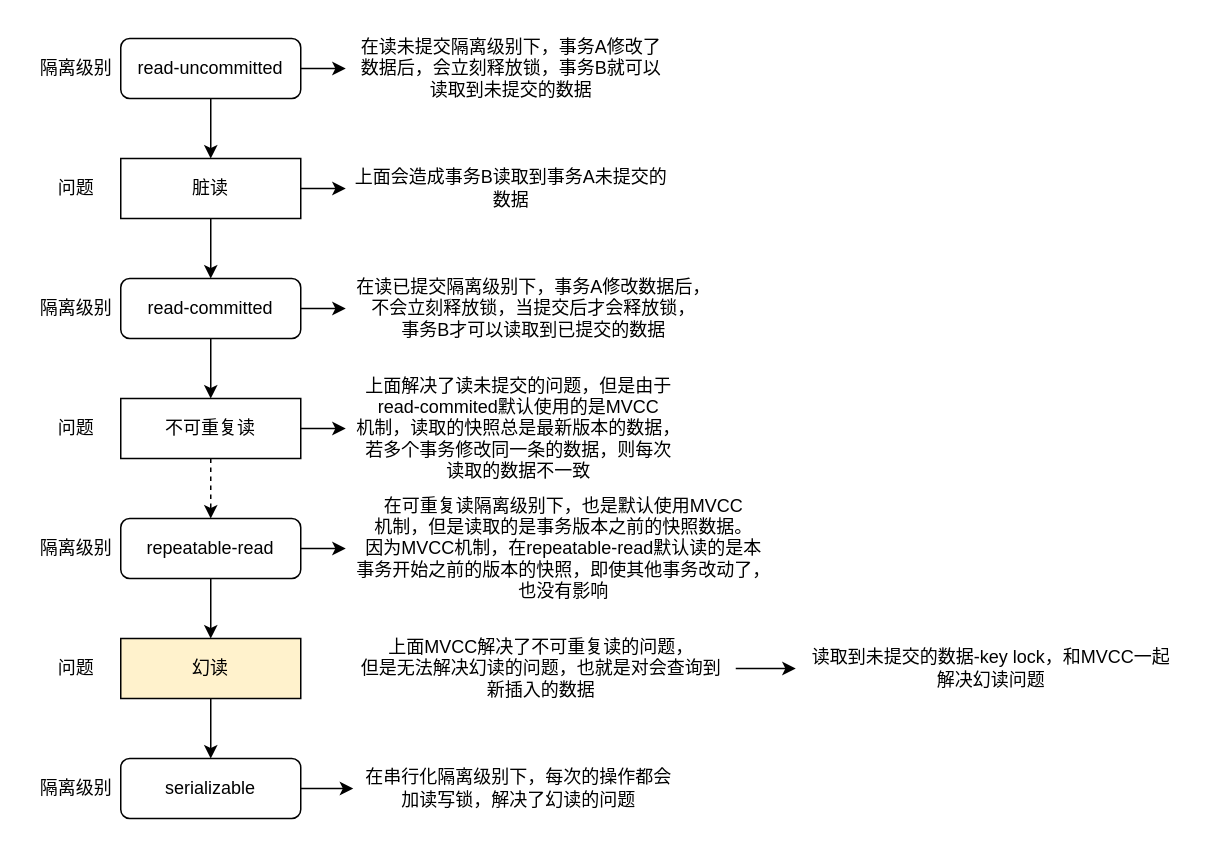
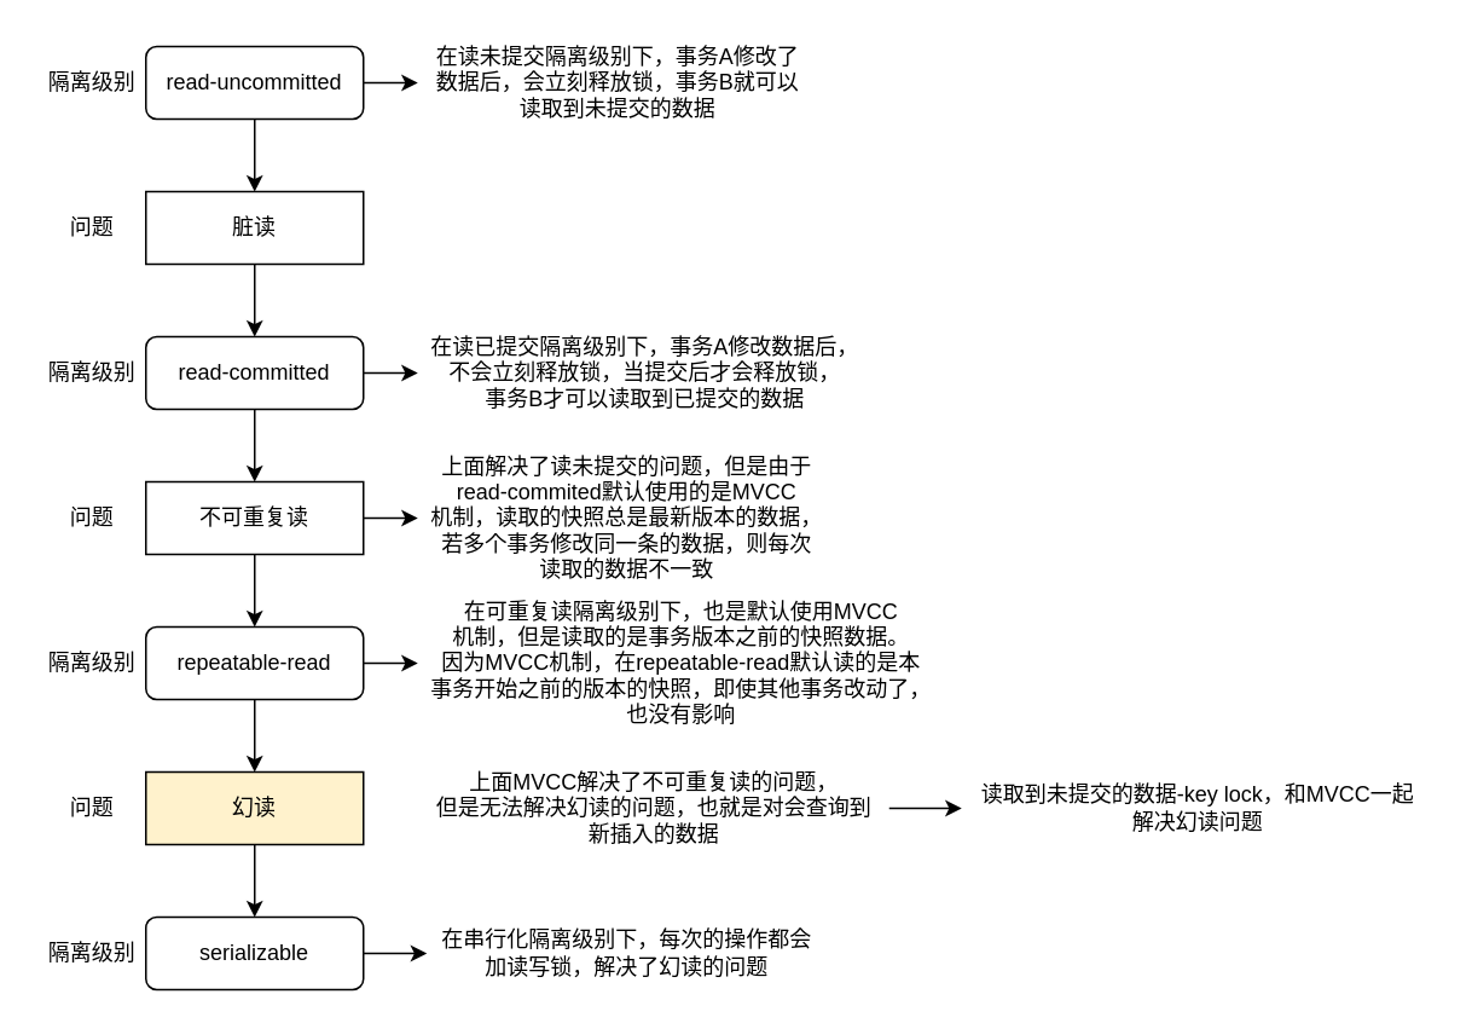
  <mxCell id="0" />
  <mxCell id="1" parent="0" />
  <mxCell id="2" value="" style="edgeStyle=orthogonalEdgeStyle;rounded=0;orthogonalLoop=1;jettySize=auto;html=1;" edge="1" parent="1" source="4" target="12"><mxGeometry relative="1" as="geometry" /></mxCell>
  <mxCell id="3" value="" style="edgeStyle=orthogonalEdgeStyle;rounded=0;orthogonalLoop=1;jettySize=auto;html=1;" edge="1" parent="1" source="4" target="27"><mxGeometry relative="1" as="geometry" /></mxCell>
  <mxCell id="4" value="read-uncommitted" style="rounded=1;whiteSpace=wrap;html=1;fontSize=12;glass=0;strokeWidth=1;shadow=0;" parent="1" vertex="1"><mxGeometry x="80" y="25" width="120" height="40" as="geometry" /></mxCell>
  <mxCell id="5" value="" style="edgeStyle=orthogonalEdgeStyle;rounded=0;orthogonalLoop=1;jettySize=auto;html=1;" edge="1" parent="1" source="7" target="25"><mxGeometry relative="1" as="geometry" /></mxCell>
  <mxCell id="6" value="" style="edgeStyle=orthogonalEdgeStyle;rounded=0;orthogonalLoop=1;jettySize=auto;html=1;" edge="1" parent="1" source="7" target="15"><mxGeometry relative="1" as="geometry" /></mxCell>
  <mxCell id="7" value="read-committed" style="rounded=1;whiteSpace=wrap;html=1;fontSize=12;glass=0;strokeWidth=1;shadow=0;" parent="1" vertex="1"><mxGeometry x="80" y="185" width="120" height="40" as="geometry" /></mxCell>
  <mxCell id="8" value="" style="edgeStyle=orthogonalEdgeStyle;rounded=0;orthogonalLoop=1;jettySize=auto;html=1;" edge="1" parent="1" source="9" target="35"><mxGeometry relative="1" as="geometry" /></mxCell>
  <mxCell id="9" value="serializable&lt;br&gt;" style="rounded=1;whiteSpace=wrap;html=1;fontSize=12;glass=0;strokeWidth=1;shadow=0;" vertex="1" parent="1"><mxGeometry x="80" y="505" width="120" height="40" as="geometry" /></mxCell>
  <mxCell id="10" value="" style="edgeStyle=orthogonalEdgeStyle;rounded=0;orthogonalLoop=1;jettySize=auto;html=1;" edge="1" parent="1" source="12" target="7"><mxGeometry relative="1" as="geometry" /></mxCell>
- <mxCell id="11" value="" style="edgeStyle=orthogonalEdgeStyle;rounded=0;orthogonalLoop=1;jettySize=auto;html=1;" edge="1" parent="1" source="12" target="18"><mxGeometry relative="1" as="geometry" /></mxCell>
  <mxCell id="12" value="脏读" style="whiteSpace=wrap;html=1;" vertex="1" parent="1"><mxGeometry x="80" y="105" width="120" height="40" as="geometry" /></mxCell>
  <mxCell id="13" value="" style="edgeStyle=orthogonalEdgeStyle;rounded=0;orthogonalLoop=1;jettySize=auto;html=1;" edge="1" parent="1" source="15" target="28"><mxGeometry relative="1" as="geometry" /></mxCell>
- <mxCell id="14" value="" style="edgeStyle=orthogonalEdgeStyle;rounded=0;orthogonalLoop=1;jettySize=auto;html=1;dashed=1;" edge="1" parent="1" source="15" target="24"><mxGeometry relative="1" as="geometry" /></mxCell>
+ <mxCell id="14" value="" style="edgeStyle=orthogonalEdgeStyle;rounded=0;orthogonalLoop=1;jettySize=auto;html=1;" edge="1" parent="1" source="15" target="24"><mxGeometry relative="1" as="geometry" /></mxCell>
  <mxCell id="15" value="不可重复读" style="whiteSpace=wrap;html=1;" vertex="1" parent="1"><mxGeometry x="80" y="265" width="120" height="40" as="geometry" /></mxCell>
  <mxCell id="16" value="" style="edgeStyle=orthogonalEdgeStyle;rounded=0;orthogonalLoop=1;jettySize=auto;html=1;" edge="1" parent="1" source="17" target="9"><mxGeometry relative="1" as="geometry" /></mxCell>
  <mxCell id="17" value="幻读&lt;br&gt;" style="whiteSpace=wrap;html=1;fillColor=#fff2cc;" vertex="1" parent="1"><mxGeometry x="80" y="425" width="120" height="40" as="geometry" /></mxCell>
- <mxCell id="18" value="上面会造成事务B读取到事务A未提交的&lt;br&gt;数据" style="text;html=1;align=center;verticalAlign=middle;resizable=0;points=[];autosize=1;" vertex="1" parent="1"><mxGeometry x="230" y="110" width="220" height="30" as="geometry" /></mxCell>
  <mxCell id="19" value="隔离级别" style="text;html=1;align=center;verticalAlign=middle;resizable=0;points=[];autosize=1;" vertex="1" parent="1"><mxGeometry x="20" y="35" width="60" height="20" as="geometry" /></mxCell>
  <mxCell id="20" value="问题" style="text;html=1;align=center;verticalAlign=middle;resizable=0;points=[];autosize=1;" vertex="1" parent="1"><mxGeometry x="30" width="40" height="20" as="geometry" y="115" /></mxCell>
  <mxCell id="21" value="隔离级别" style="text;html=1;align=center;verticalAlign=middle;resizable=0;points=[];autosize=1;" vertex="1" parent="1"><mxGeometry x="20" y="195" width="60" height="20" as="geometry" /></mxCell>
  <mxCell id="22" value="" style="edgeStyle=orthogonalEdgeStyle;rounded=0;orthogonalLoop=1;jettySize=auto;html=1;" edge="1" parent="1" source="24" target="29"><mxGeometry relative="1" as="geometry" /></mxCell>
  <mxCell id="23" value="" style="edgeStyle=orthogonalEdgeStyle;rounded=0;orthogonalLoop=1;jettySize=auto;html=1;" edge="1" parent="1" source="24" target="17"><mxGeometry relative="1" as="geometry" /></mxCell>
  <mxCell id="24" value="repeatable-read" style="rounded=1;whiteSpace=wrap;html=1;fontSize=12;glass=0;strokeWidth=1;shadow=0;" vertex="1" parent="1"><mxGeometry x="80" y="345" width="120" height="40" as="geometry" /></mxCell>
  <mxCell id="25" value="在读已提交隔离级别下，事务A修改数据后，&lt;br&gt;不会立刻释放锁，当提交后才会释放锁，&lt;br&gt;事务B才可以读取到已提交的数据" style="text;html=1;align=center;verticalAlign=middle;resizable=0;points=[];autosize=1;" vertex="1" parent="1"><mxGeometry x="230" y="180" width="250" height="50" as="geometry" /></mxCell>
  <mxCell id="26" value="问题" style="text;html=1;align=center;verticalAlign=middle;resizable=0;points=[];autosize=1;" vertex="1" parent="1"><mxGeometry x="30" y="275" width="40" height="20" as="geometry" /></mxCell>
  <mxCell id="27" value="在读未提交隔离级别下，事务A修改了&lt;br&gt;数据后，会立刻释放锁，事务B就可以&lt;br&gt;读取到未提交的数据" style="text;html=1;align=center;verticalAlign=middle;resizable=0;points=[];autosize=1;" vertex="1" parent="1"><mxGeometry x="230" y="20" width="220" height="50" as="geometry" /></mxCell>
  <mxCell id="28" value="上面解决了读未提交的问题，但是由于&lt;br&gt;read-commited默认使用的是MVCC&lt;br&gt;机制，读取的快照总是最新版本的数据，&lt;br&gt;若多个事务修改同一条的数据，则每次&lt;br&gt;读取的数据不一致" style="text;html=1;align=center;verticalAlign=middle;resizable=0;points=[];autosize=1;" vertex="1" parent="1"><mxGeometry x="230" y="245" width="230" height="80" as="geometry" /></mxCell>
  <mxCell id="29" value="在可重复读隔离级别下，也是默认使用MVCC&lt;br&gt;机制，但是读取的是事务版本之前的快照数据。&lt;br&gt;因为MVCC机制，在repeatable-read默认读的是本&lt;br&gt;事务开始之前的版本的快照，即使其他事务改动了，&lt;br&gt;也没有影响" style="text;html=1;align=center;verticalAlign=middle;resizable=0;points=[];autosize=1;" vertex="1" parent="1"><mxGeometry x="230" y="325" width="290" height="80" as="geometry" /></mxCell>
  <mxCell id="30" value="隔离级别" style="text;html=1;align=center;verticalAlign=middle;resizable=0;points=[];autosize=1;" vertex="1" parent="1"><mxGeometry x="20" y="355" width="60" height="20" as="geometry" /></mxCell>
  <mxCell id="31" value="问题" style="text;html=1;align=center;verticalAlign=middle;resizable=0;points=[];autosize=1;" vertex="1" parent="1"><mxGeometry x="30" y="435" width="40" height="20" as="geometry" /></mxCell>
  <mxCell id="32" value="" style="edgeStyle=orthogonalEdgeStyle;rounded=0;orthogonalLoop=1;jettySize=auto;html=1;" edge="1" parent="1" source="33" target="36"><mxGeometry relative="1" as="geometry" /></mxCell>
  <mxCell id="33" value="上面MVCC解决了不可重复读的问题，&lt;br&gt;但是无法解决幻读的问题，也就是对会查询到&lt;br&gt;新插入的数据&lt;br&gt;" style="text;html=1;align=center;verticalAlign=middle;resizable=0;points=[];autosize=1;" vertex="1" parent="1"><mxGeometry x="230" y="420" width="260" height="50" as="geometry" /></mxCell>
  <mxCell id="34" value="隔离级别" style="text;html=1;align=center;verticalAlign=middle;resizable=0;points=[];autosize=1;" vertex="1" parent="1"><mxGeometry x="20" y="515" width="60" height="20" as="geometry" /></mxCell>
  <mxCell id="35" value="在串行化隔离级别下，每次的操作都会&lt;br&gt;加读写锁，解决了幻读的问题" style="text;html=1;align=center;verticalAlign=middle;resizable=0;points=[];autosize=1;" vertex="1" parent="1"><mxGeometry x="235" y="510" width="220" height="30" as="geometry" /></mxCell>
  <mxCell id="36" value="读取到未提交的数据-key lock，和MVCC一起&lt;br&gt;解决幻读问题" style="text;html=1;align=center;verticalAlign=middle;resizable=0;points=[];autosize=1;" vertex="1" parent="1"><mxGeometry x="530" y="430" width="260" height="30" as="geometry" /></mxCell>
